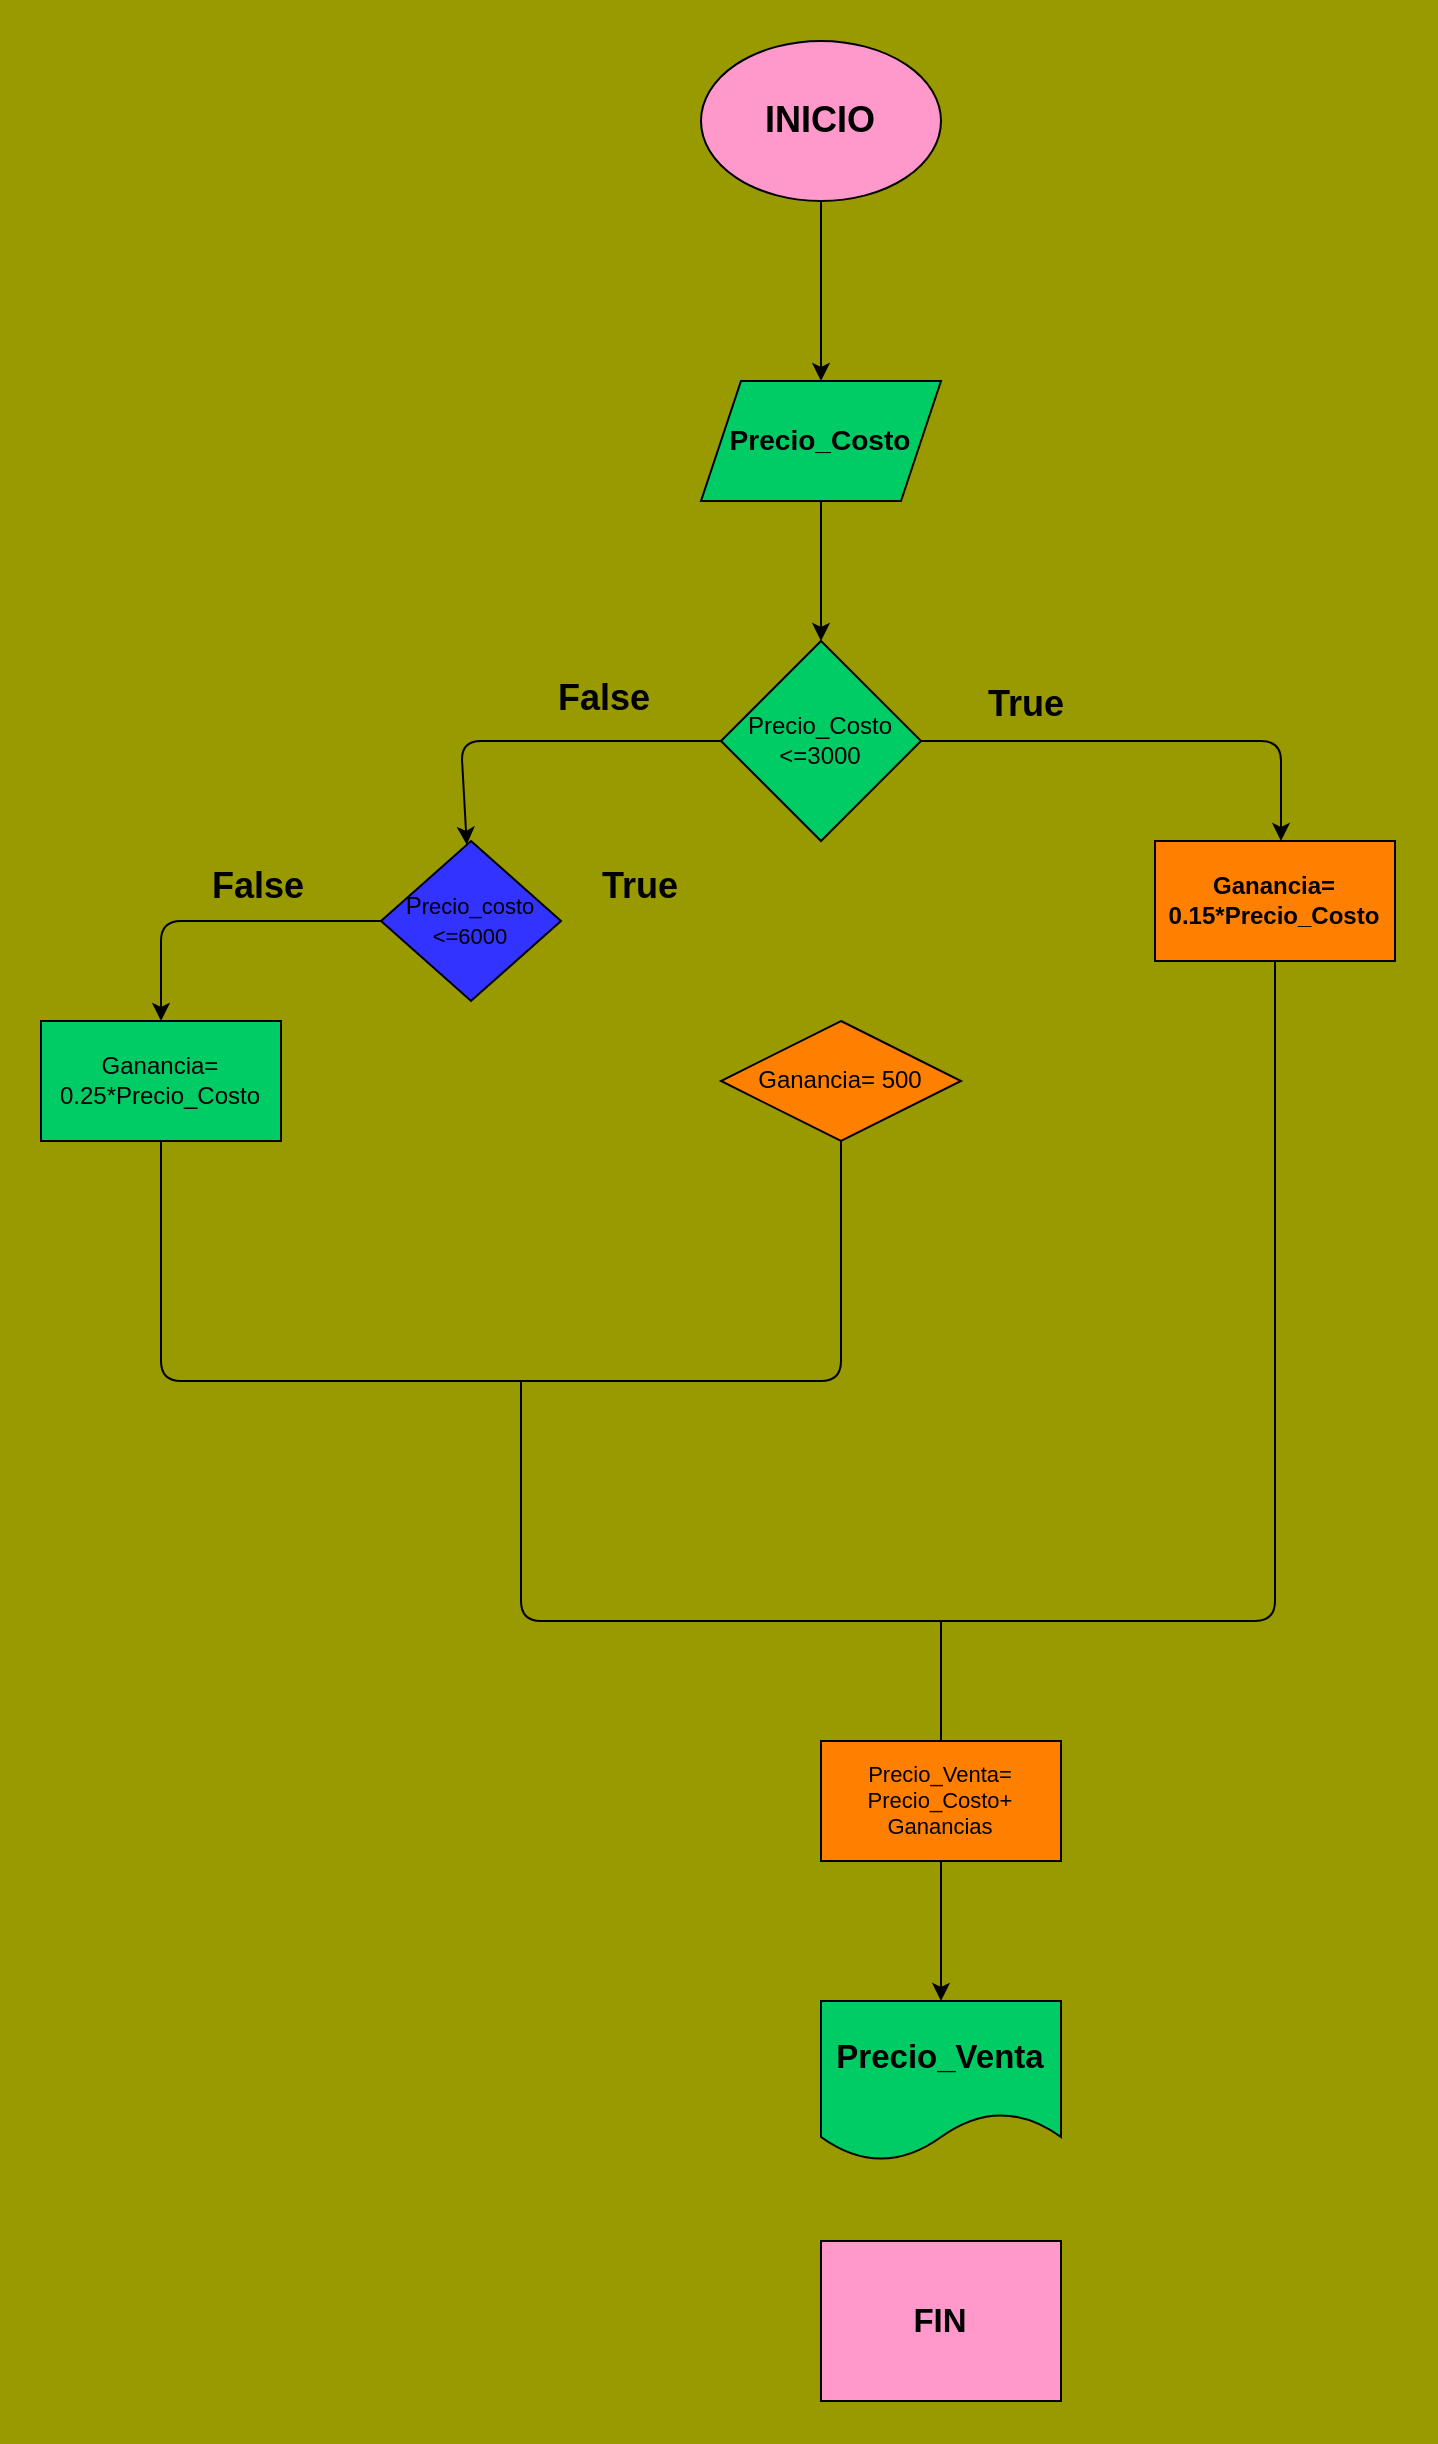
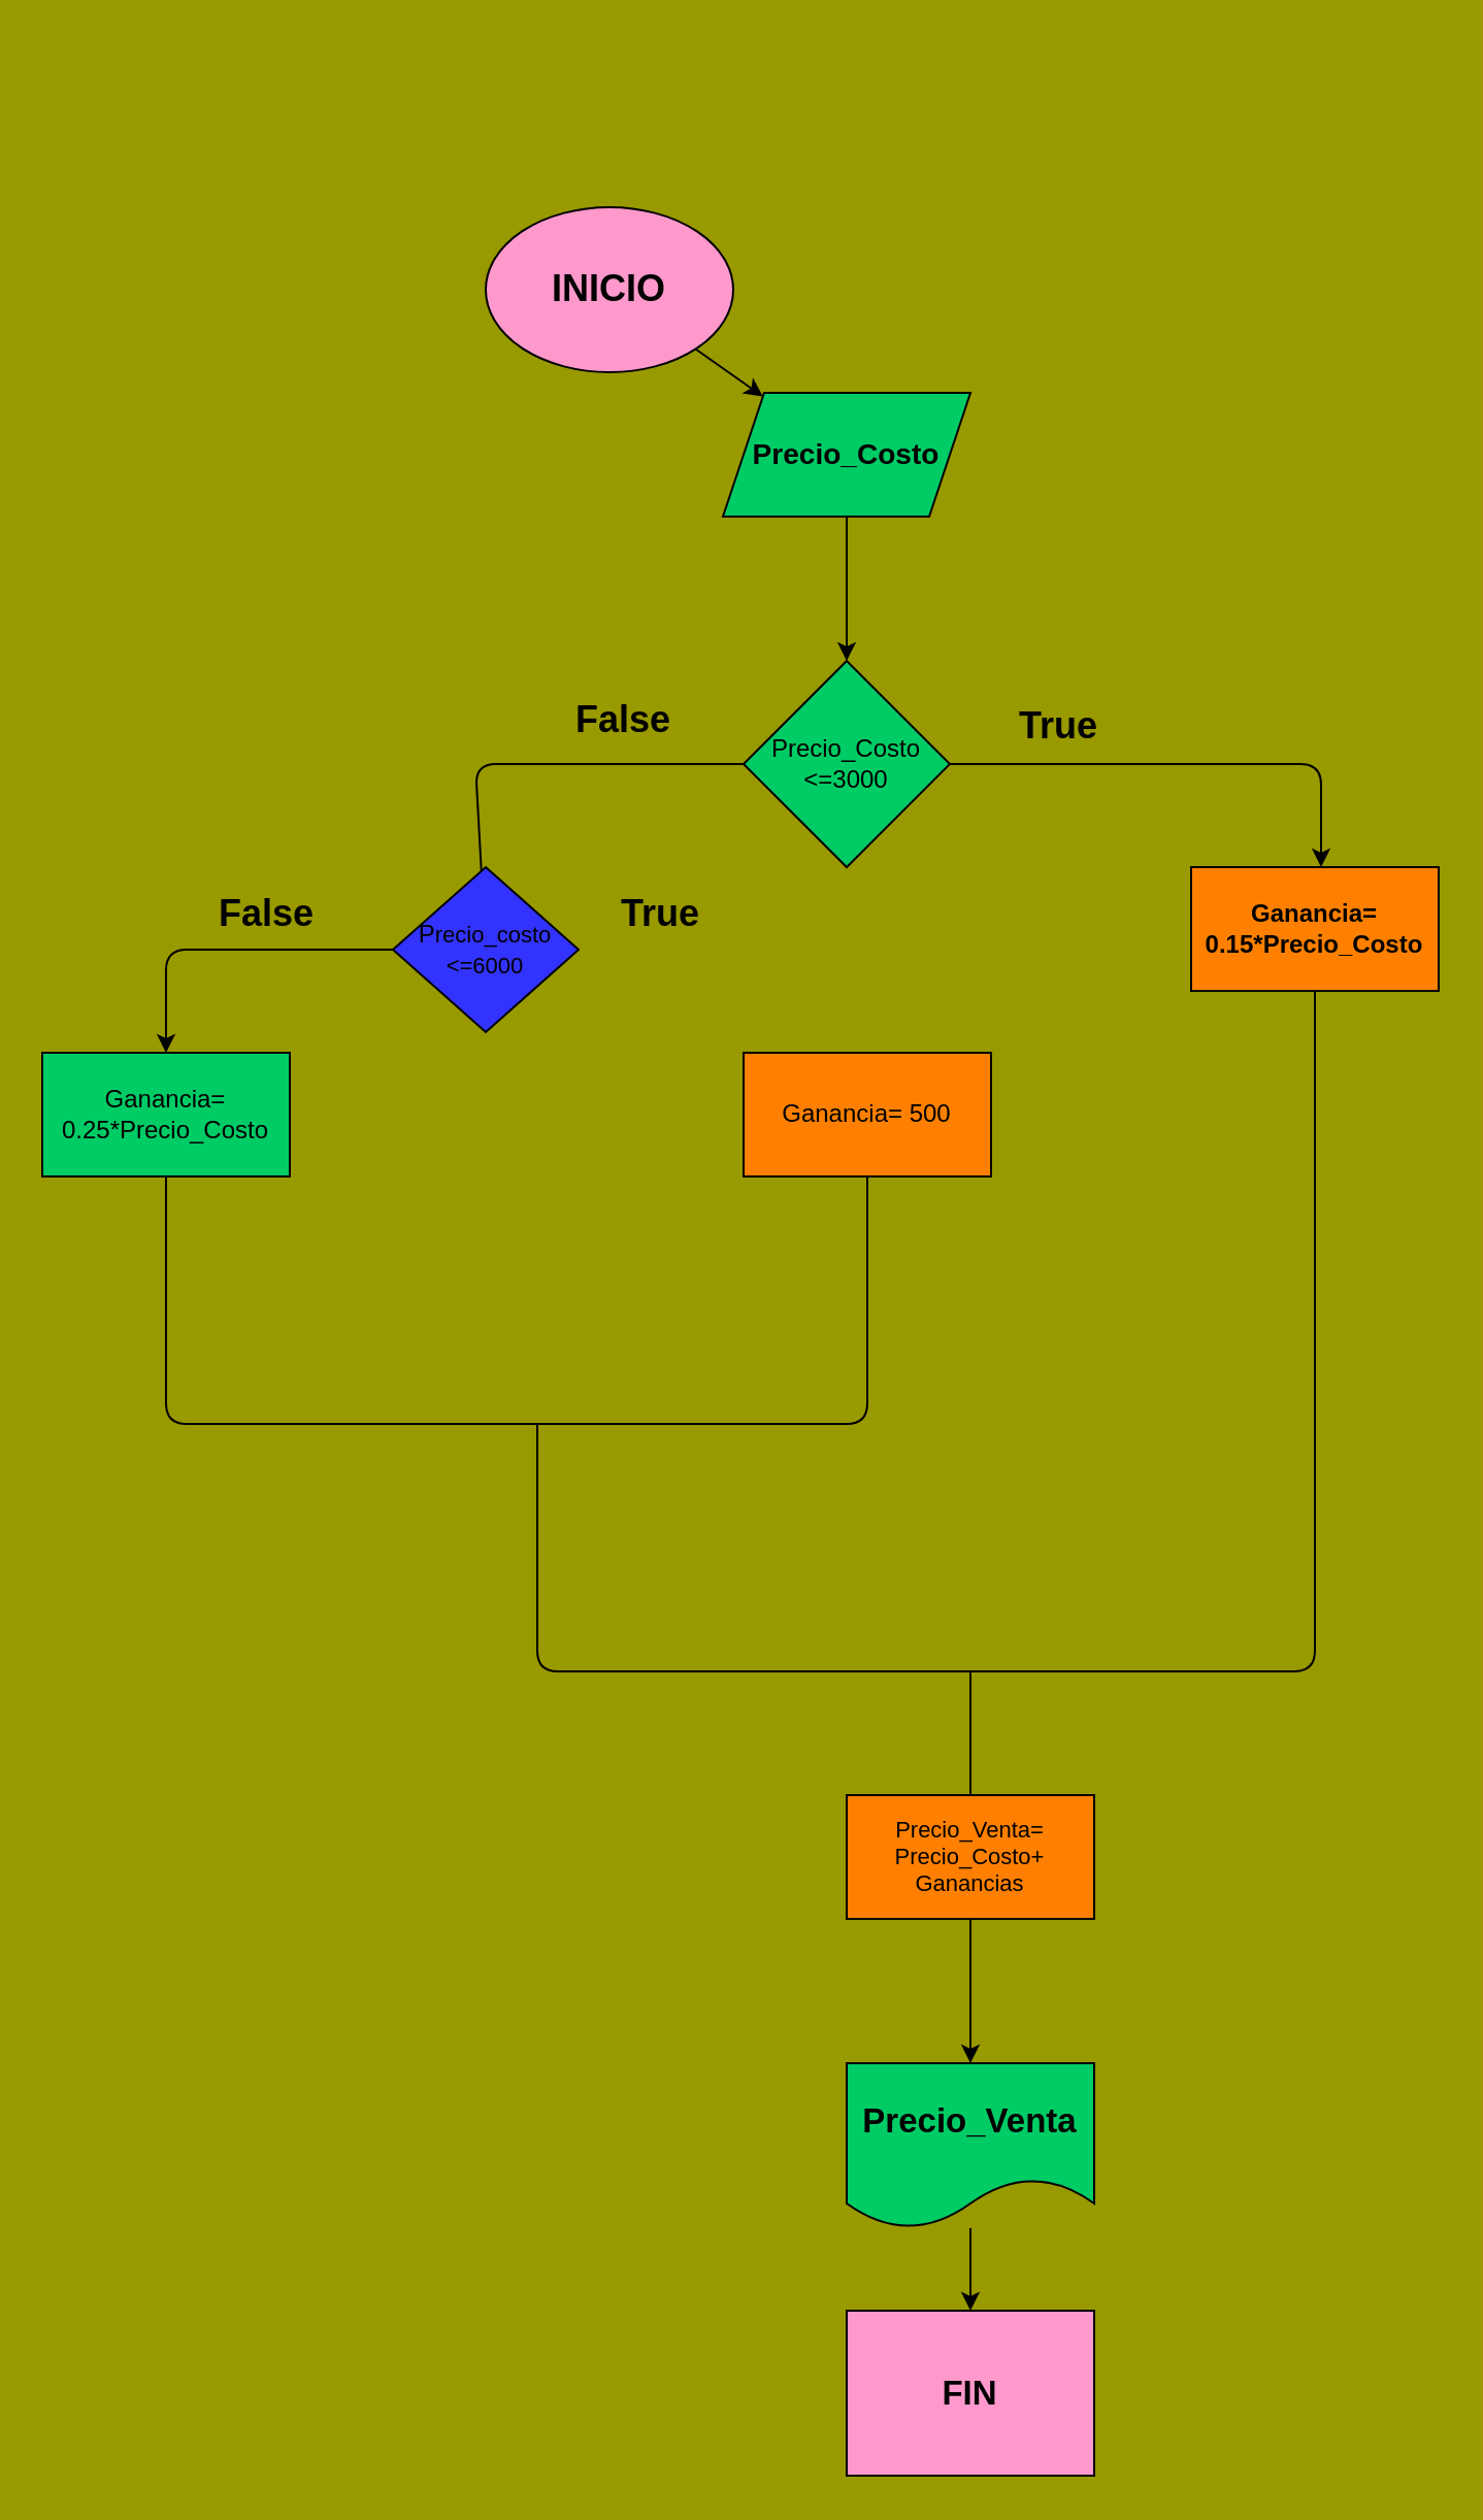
  <mxCell id="0" />
  <mxCell id="1" parent="0" />
  <mxCell id="2" value="" style="edgeStyle=none;html=1;" edge="1" parent="1" source="3" target="5"><mxGeometry relative="1" as="geometry" /></mxCell>
- <mxCell id="3" value="&lt;h2&gt;INICIO&lt;/h2&gt;" style="ellipse;whiteSpace=wrap;html=1;fillColor=#FF99CC;" vertex="1" parent="1"><mxGeometry x="350" y="20" width="120" height="80" as="geometry" /></mxCell>
+ <mxCell id="3" value="&lt;h2&gt;INICIO&lt;/h2&gt;" style="ellipse;whiteSpace=wrap;html=1;fillColor=#FF99CC;" vertex="1" parent="1"><mxGeometry x="235" y="100" width="120" height="80" as="geometry" /></mxCell>
  <mxCell id="4" value="" style="edgeStyle=none;html=1;" edge="1" parent="1" source="5" target="8"><mxGeometry relative="1" as="geometry" /></mxCell>
  <mxCell id="5" value="&lt;h3&gt;Precio_Costo&lt;/h3&gt;" style="shape=parallelogram;perimeter=parallelogramPerimeter;whiteSpace=wrap;html=1;fixedSize=1;fillColor=#00CC66;" vertex="1" parent="1"><mxGeometry x="350" y="190" width="120" height="60" as="geometry" /></mxCell>
  <mxCell id="6" value="" style="edgeStyle=none;html=1;" edge="1" parent="1" source="8"><mxGeometry relative="1" as="geometry"><mxPoint x="640" y="420" as="targetPoint" /><Array as="points"><mxPoint x="640" y="370" /><mxPoint x="640" y="400" /></Array></mxGeometry></mxCell>
- <mxCell id="7" value="" style="edgeStyle=none;html=1;" edge="1" parent="1" source="8" target="11"><mxGeometry relative="1" as="geometry"><Array as="points"><mxPoint x="230" y="370" /></Array></mxGeometry></mxCell>
+ <mxCell id="7" value="" style="edgeStyle=none;html=1;endArrow=none;" edge="1" parent="1" source="8" target="11"><mxGeometry relative="1" as="geometry"><Array as="points"><mxPoint x="230" y="370" /></Array></mxGeometry></mxCell>
  <mxCell id="8" value="Precio_Costo&lt;br&gt;&amp;lt;=3000" style="rhombus;whiteSpace=wrap;html=1;fillColor=#00cc66;" vertex="1" parent="1"><mxGeometry x="360" y="320" width="100" height="100" as="geometry" /></mxCell>
  <mxCell id="9" value="&lt;h4&gt;Ganancia= 0.15*Precio_Costo&lt;/h4&gt;" style="whiteSpace=wrap;html=1;fillColor=#FF8000;" vertex="1" parent="1"><mxGeometry x="577" y="420" width="120" height="60" as="geometry" /></mxCell>
  <mxCell id="10" value="" style="edgeStyle=none;html=1;fontSize=11;" edge="1" parent="1" source="11" target="13"><mxGeometry relative="1" as="geometry"><Array as="points"><mxPoint x="80" y="460" /></Array></mxGeometry></mxCell>
  <mxCell id="11" value="P&lt;font style=&quot;font-size: 11px;&quot;&gt;recio_costo&lt;br&gt;&amp;lt;=6000&lt;/font&gt;" style="rhombus;whiteSpace=wrap;html=1;fillColor=#3333FF;" vertex="1" parent="1"><mxGeometry x="190" y="420" width="90" height="80" as="geometry" /></mxCell>
- <mxCell id="12" value="Ganancia= 500" style="rhombus;whiteSpace=wrap;html=1;fillColor=#FF8000;" vertex="1" parent="1"><mxGeometry x="360" y="510" width="120" height="60" as="geometry" /></mxCell>
+ <mxCell id="12" value="Ganancia= 500" style="whiteSpace=wrap;html=1;fillColor=#FF8000;" vertex="1" parent="1"><mxGeometry x="360" y="510" width="120" height="60" as="geometry" /></mxCell>
  <mxCell id="13" value="Ganancia= 0.25*Precio_Costo" style="whiteSpace=wrap;html=1;fillColor=#00cc66;" vertex="1" parent="1"><mxGeometry x="20" y="510" width="120" height="60" as="geometry" /></mxCell>
  <mxCell id="14" value="" style="endArrow=none;html=1;fontSize=11;" edge="1" parent="1" source="13"><mxGeometry width="50" height="50" relative="1" as="geometry"><mxPoint x="80" y="620" as="sourcePoint" /><mxPoint x="270" y="690" as="targetPoint" /><Array as="points"><mxPoint x="80" y="690" /></Array></mxGeometry></mxCell>
  <mxCell id="15" value="" style="endArrow=none;html=1;fontSize=11;" edge="1" parent="1" source="12"><mxGeometry width="50" height="50" relative="1" as="geometry"><mxPoint x="420" y="620" as="sourcePoint" /><mxPoint x="270" y="690" as="targetPoint" /><Array as="points"><mxPoint x="420" y="690" /></Array></mxGeometry></mxCell>
  <mxCell id="16" value="" style="endArrow=none;html=1;fontSize=11;" edge="1" parent="1" source="9"><mxGeometry width="50" height="50" relative="1" as="geometry"><mxPoint x="637" y="530" as="sourcePoint" /><mxPoint x="430" y="810" as="targetPoint" /><Array as="points"><mxPoint x="637" y="810" /></Array></mxGeometry></mxCell>
  <mxCell id="17" value="" style="endArrow=none;html=1;fontSize=11;" edge="1" parent="1"><mxGeometry width="50" height="50" relative="1" as="geometry"><mxPoint x="430" y="810" as="sourcePoint" /><mxPoint x="260" y="690" as="targetPoint" /><Array as="points"><mxPoint x="260" y="810" /></Array></mxGeometry></mxCell>
  <mxCell id="18" value="" style="endArrow=none;html=1;fontSize=11;" edge="1" parent="1"><mxGeometry width="50" height="50" relative="1" as="geometry"><mxPoint x="470" y="870" as="sourcePoint" /><mxPoint x="470" y="810" as="targetPoint" /></mxGeometry></mxCell>
  <mxCell id="19" value="" style="edgeStyle=none;html=1;fontSize=11;" edge="1" parent="1" source="20" target="22"><mxGeometry relative="1" as="geometry" /></mxCell>
  <mxCell id="20" value="Precio_Venta=&lt;br&gt;Precio_Costo+ Ganancias" style="rounded=0;whiteSpace=wrap;html=1;fontSize=11;fillColor=#FF8000;" vertex="1" parent="1"><mxGeometry x="410" y="870" width="120" height="60" as="geometry" /></mxCell>
+ <mxCell id="21" value="" style="edgeStyle=none;html=1;fontSize=11;" edge="1" parent="1" source="22" target="23"><mxGeometry relative="1" as="geometry" /></mxCell>
  <mxCell id="22" value="&lt;h2&gt;Precio_Venta&lt;/h2&gt;" style="shape=document;whiteSpace=wrap;html=1;boundedLbl=1;fontSize=11;rounded=0;fillColor=#00CC66;" vertex="1" parent="1"><mxGeometry x="410" y="1000" width="120" height="80" as="geometry" /></mxCell>
  <mxCell id="23" value="&lt;h2&gt;FIN&lt;/h2&gt;" style="whiteSpace=wrap;html=1;fontSize=11;fillColor=#FF99CC;rounded=0;" vertex="1" parent="1"><mxGeometry x="410" y="1120" width="120" height="80" as="geometry" /></mxCell>
  <mxCell id="24" value="&lt;h2&gt;True&lt;/h2&gt;" style="text;html=1;strokeColor=none;fillColor=none;align=center;verticalAlign=middle;whiteSpace=wrap;rounded=0;" vertex="1" parent="1"><mxGeometry x="483" y="337" width="60" height="30" as="geometry" /></mxCell>
  <mxCell id="25" value="&lt;h2&gt;True&lt;/h2&gt;" style="text;html=1;strokeColor=none;fillColor=none;align=center;verticalAlign=middle;whiteSpace=wrap;rounded=0;" vertex="1" parent="1"><mxGeometry x="290" y="428" width="60" height="30" as="geometry" /></mxCell>
  <mxCell id="26" value="&lt;h2&gt;False&lt;/h2&gt;" style="text;html=1;strokeColor=none;fillColor=none;align=center;verticalAlign=middle;whiteSpace=wrap;rounded=0;" vertex="1" parent="1"><mxGeometry x="99" y="428" width="60" height="30" as="geometry" /></mxCell>
  <mxCell id="27" value="&lt;h2&gt;False&lt;/h2&gt;" style="text;html=1;strokeColor=none;fillColor=none;align=center;verticalAlign=middle;whiteSpace=wrap;rounded=0;" vertex="1" parent="1"><mxGeometry x="272" y="334" width="60" height="30" as="geometry" /></mxCell>
